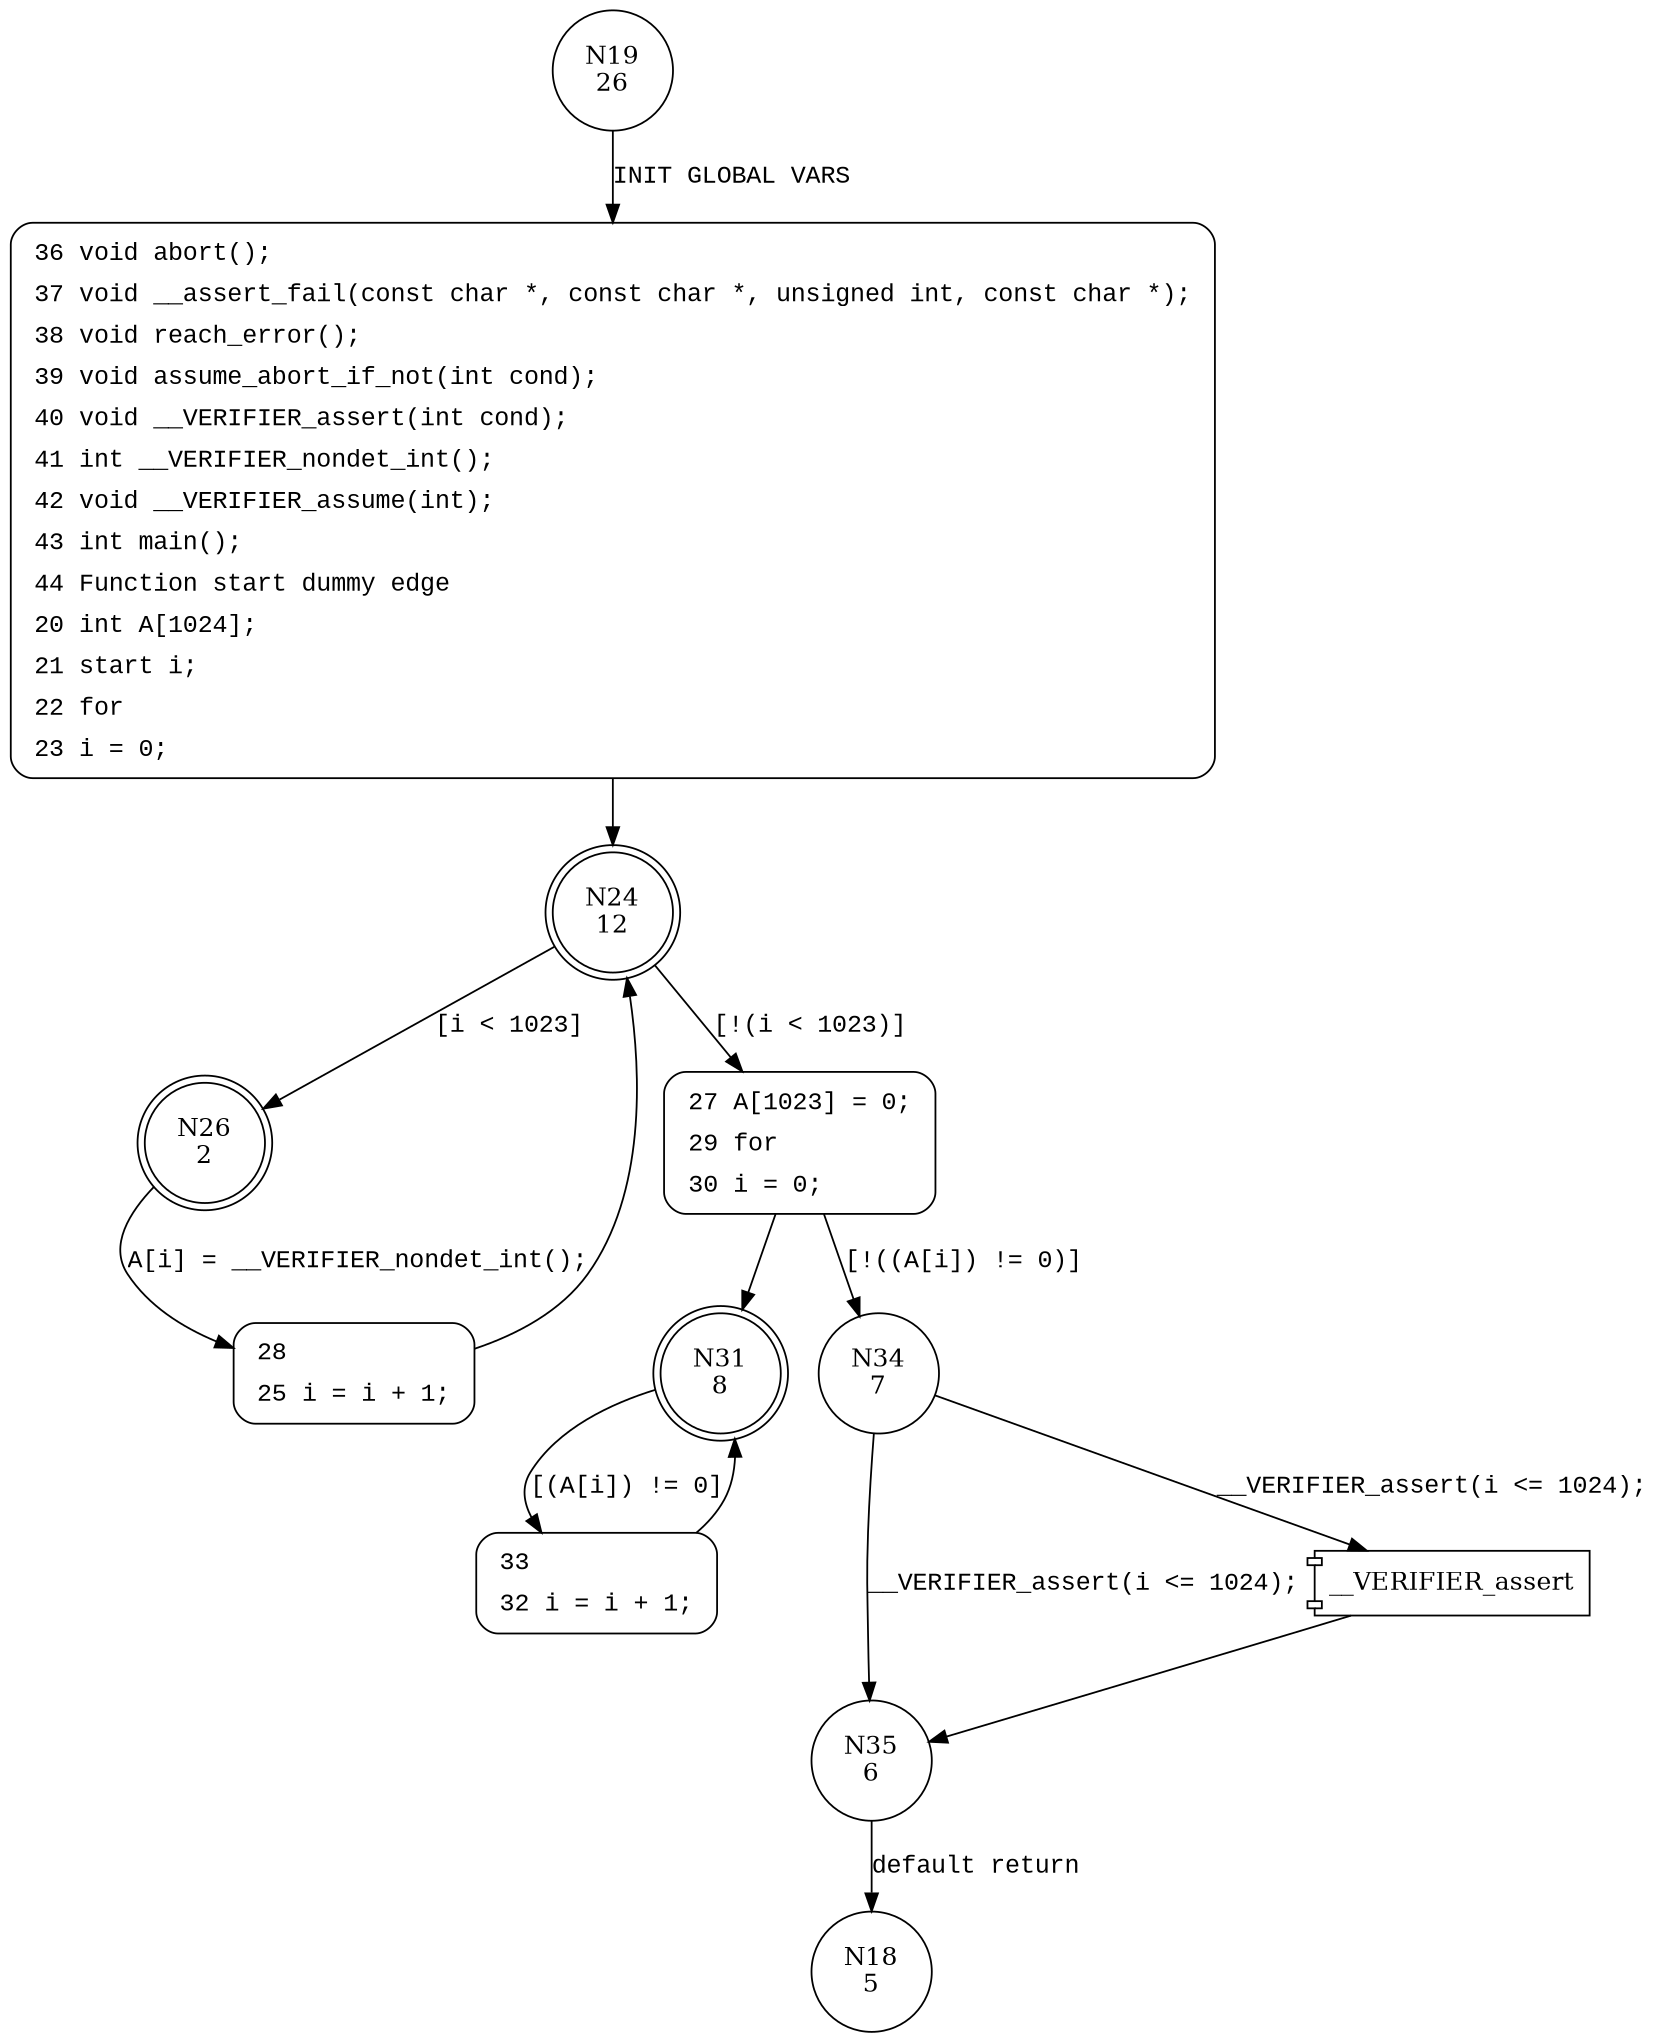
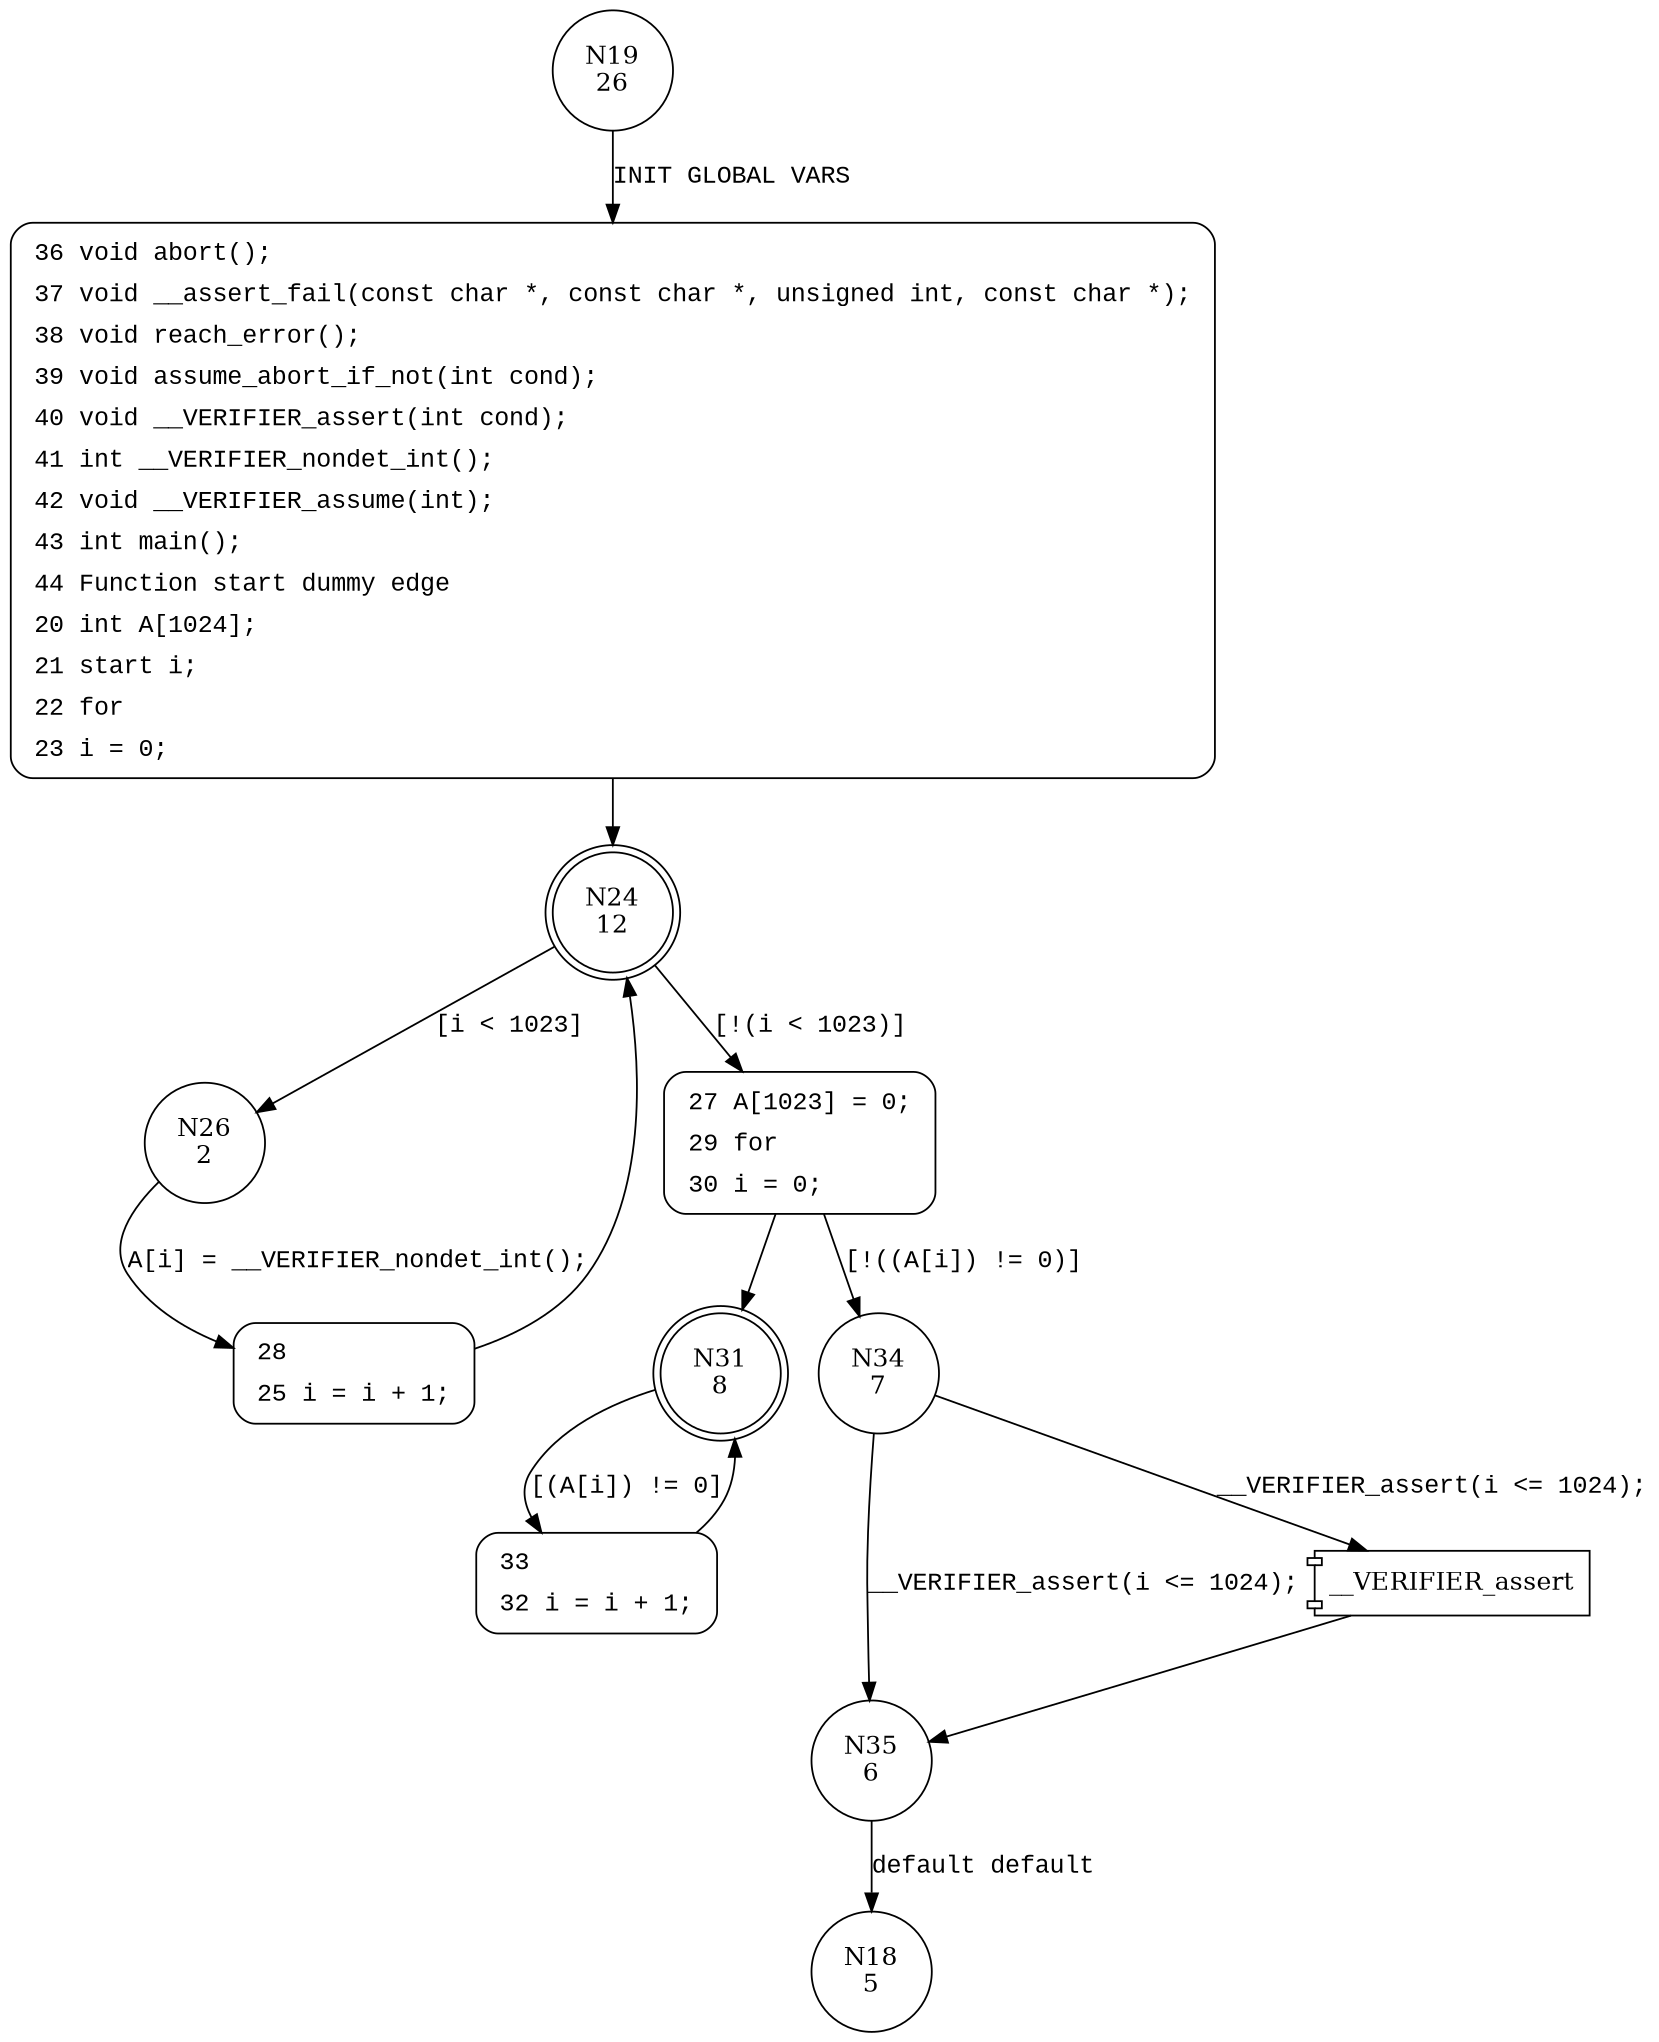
  digraph {
    node [shape=circle]
    edge [fontname="Courier New"]
    n1 [label="N19\n26"]
    n2 [fillcolor=white fontname="Courier New" label=<<table border="0" cellborder="0" cellpadding="3" bgcolor="white"><tr><td align="right">36</td><td align="left">void abort();</td></tr><tr><td align="right">37</td><td align="left">void __assert_fail(const char *, const char *, unsigned int, const char *);</td></tr><tr><td align="right">38</td><td align="left">void reach_error();</td></tr><tr><td align="right">39</td><td align="left">void assume_abort_if_not(int cond);</td></tr><tr><td align="right">40</td><td align="left">void __VERIFIER_assert(int cond);</td></tr><tr><td align="right">41</td><td align="left">int __VERIFIER_nondet_int();</td></tr><tr><td align="right">42</td><td align="left">void __VERIFIER_assume(int);</td></tr><tr><td align="right">43</td><td align="left">int main();</td></tr><tr><td align="right">44</td><td align="left">Function start dummy edge</td></tr><tr><td align="right">20</td><td align="left">int A[1024];</td></tr><tr><td align="right">21</td><td align="left">start i;</td></tr><tr><td align="right">22</td><td align="left">for</td></tr><tr><td align="right">23</td><td align="left">i = 0;</td></tr></table>> penwidth=1 shape=Mrecord style="filled,bold"]
    n3 [label="N24\n12" shape=doublecircle]
-   n4 [label="N26\n2" shape=doublecircle]
+   n4 [label="N26\n2"]
    n5 [fillcolor=white fontname="Courier New" label=<<table border="0" cellborder="0" cellpadding="3" bgcolor="white"><tr><td align="right">27</td><td align="left">A[1023] = 0;</td></tr><tr><td align="right">29</td><td align="left">for</td></tr><tr><td align="right">30</td><td align="left">i = 0;</td></tr></table>> penwidth=1 shape=Mrecord style="filled,bold"]
    n6 [fillcolor=white fontname="Courier New" label=<<table border="0" cellborder="0" cellpadding="3" bgcolor="white"><tr><td align="right">28</td><td align="left"></td></tr><tr><td align="right">25</td><td align="left">i = i + 1;</td></tr></table>> penwidth=1 shape=Mrecord style="filled,bold"]
    n7 [label="N31\n8" shape=doublecircle]
    n8 [label="N34\n7"]
    n9 [fillcolor=white fontname="Courier New" label=<<table border="0" cellborder="0" cellpadding="3" bgcolor="white"><tr><td align="right">33</td><td align="left"></td></tr><tr><td align="right">32</td><td align="left">i = i + 1;</td></tr></table>> penwidth=1 shape=Mrecord style="filled,bold"]
    n10 [label="N35\n6"]
    n11 [label=__VERIFIER_assert shape=component]
    n12 [label="N18\n5"]
    n1 -> n2 [label="INIT GLOBAL VARS"]
    n2 -> n3 [fontname=""]
    n3 -> n4 [label="[i < 1023]"]
    n3 -> n5 [label="[!(i < 1023)]"]
    n4 -> n6 [label="A[i] = __VERIFIER_nondet_int();"]
    n5 -> n7 [fontname=""]
    n5 -> n8 [label="[!((A[i]) != 0)]"]
    n6 -> n3 [fontname=""]
    n7 -> n9 [label="[(A[i]) != 0]"]
    n8 -> n10 [label="__VERIFIER_assert(i <= 1024);"]
    n8 -> n11 [label="__VERIFIER_assert(i <= 1024);"]
    n9 -> n7 [fontname=""]
-   n10 -> n12 [label="default return"]
+   n10 -> n12 [label="default default"]
    n11 -> n10
  }
